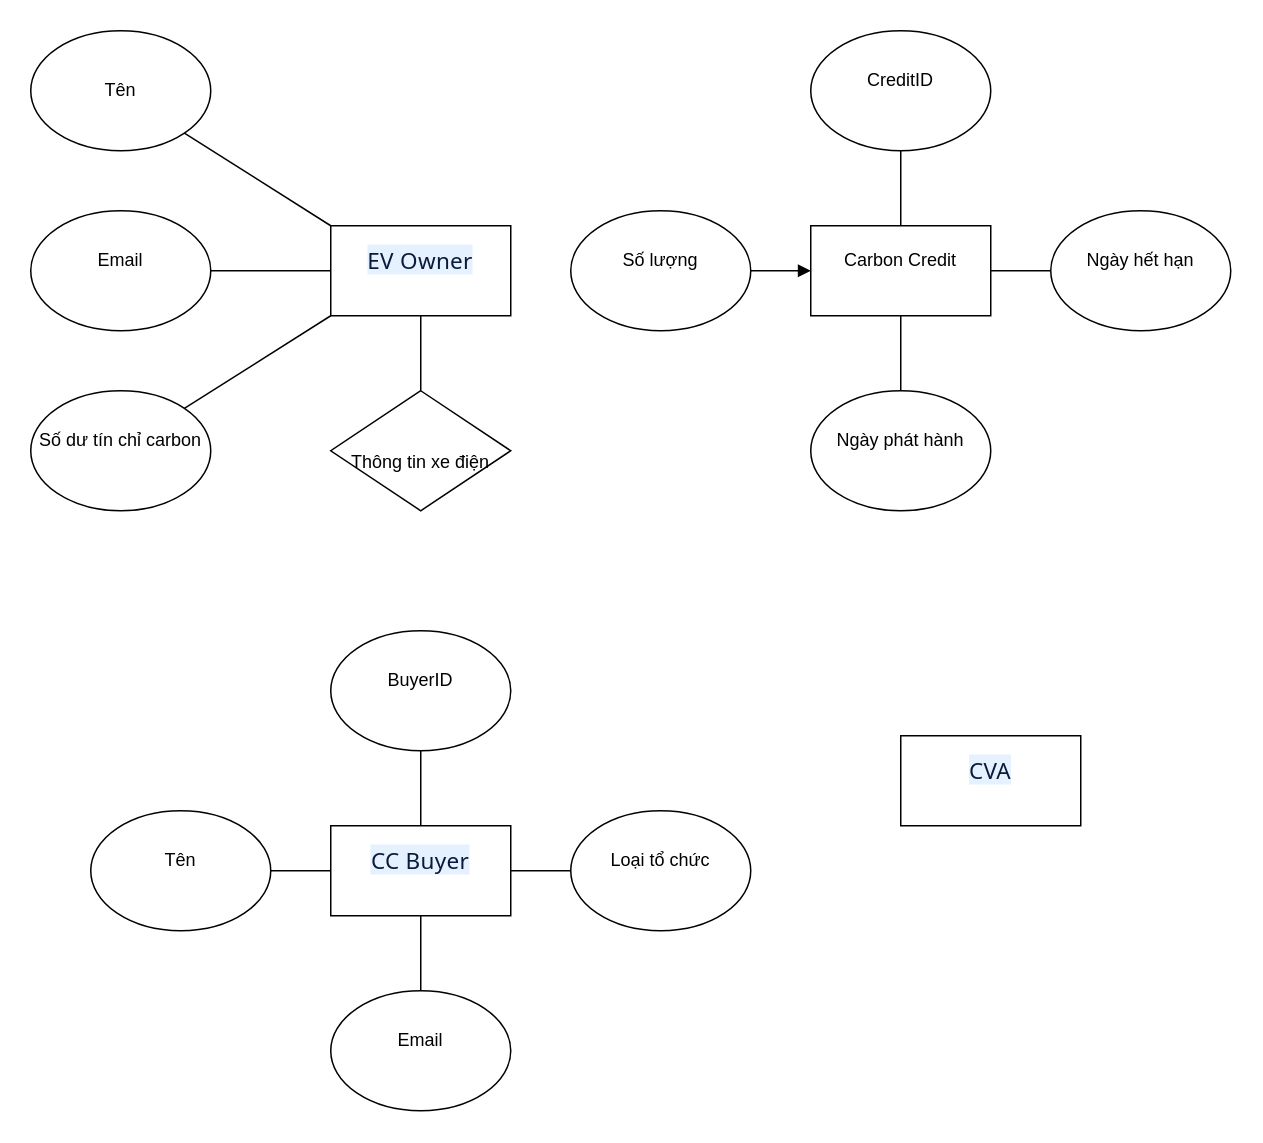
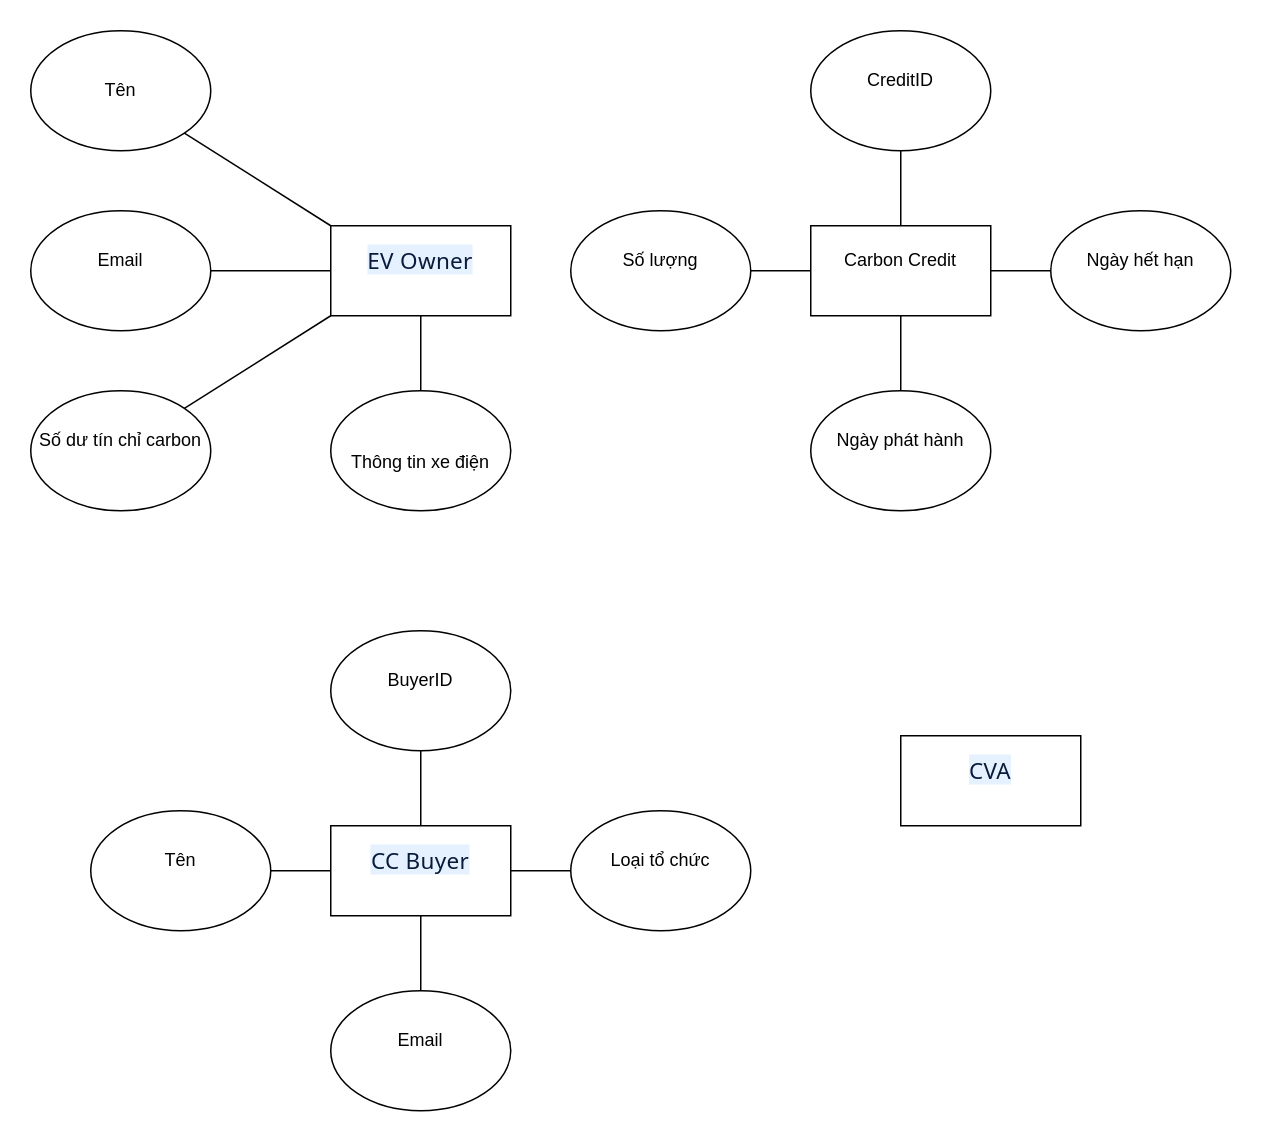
  <mxCell id="0" />
  <mxCell id="1" parent="0" />
  <mxCell id="2" value="&#10;&lt;span style=&quot;color: rgb(8, 27, 58); font-family: SegoeuiPc, &amp;quot;Segoe UI&amp;quot;, &amp;quot;San Francisco&amp;quot;, &amp;quot;Helvetica Neue&amp;quot;, Helvetica, &amp;quot;Lucida Grande&amp;quot;, Roboto, Ubuntu, Tahoma, &amp;quot;Microsoft Sans Serif&amp;quot;, Arial, sans-serif; font-size: 15px; font-style: normal; font-variant-ligatures: normal; font-variant-caps: normal; font-weight: 400; letter-spacing: 0.2px; orphans: 2; text-align: start; text-indent: 0px; text-transform: none; white-space: pre-wrap; widows: 2; word-spacing: 0px; -webkit-text-stroke-width: 0px; background-color: rgb(229, 241, 255); text-decoration-thickness: initial; text-decoration-style: initial; text-decoration-color: initial; display: inline !important; float: none;&quot;&gt;EV Owner&lt;/span&gt;&#10;&#10;" style="rounded=0;whiteSpace=wrap;html=1;" vertex="1" parent="1"><mxGeometry x="220" y="150" width="120" height="60" as="geometry" /></mxCell>
  <mxCell id="3" value="&#10;&lt;span style=&quot;color: rgb(8, 27, 58); font-family: SegoeuiPc, &amp;quot;Segoe UI&amp;quot;, &amp;quot;San Francisco&amp;quot;, &amp;quot;Helvetica Neue&amp;quot;, Helvetica, &amp;quot;Lucida Grande&amp;quot;, Roboto, Ubuntu, Tahoma, &amp;quot;Microsoft Sans Serif&amp;quot;, Arial, sans-serif; font-size: 15px; font-style: normal; font-variant-ligatures: normal; font-variant-caps: normal; font-weight: 400; letter-spacing: 0.2px; orphans: 2; text-align: start; text-indent: 0px; text-transform: none; white-space: pre-wrap; widows: 2; word-spacing: 0px; -webkit-text-stroke-width: 0px; background-color: rgb(229, 241, 255); text-decoration-thickness: initial; text-decoration-style: initial; text-decoration-color: initial; display: inline !important; float: none;&quot;&gt;CC Buyer&lt;/span&gt;&#10;&#10;" style="rounded=0;whiteSpace=wrap;html=1;" vertex="1" parent="1"><mxGeometry x="220" y="550" width="120" height="60" as="geometry" /></mxCell>
  <mxCell id="4" value="&#10;&lt;span style=&quot;color: rgb(8, 27, 58); font-family: SegoeuiPc, &amp;quot;Segoe UI&amp;quot;, &amp;quot;San Francisco&amp;quot;, &amp;quot;Helvetica Neue&amp;quot;, Helvetica, &amp;quot;Lucida Grande&amp;quot;, Roboto, Ubuntu, Tahoma, &amp;quot;Microsoft Sans Serif&amp;quot;, Arial, sans-serif; font-size: 15px; font-style: normal; font-variant-ligatures: normal; font-variant-caps: normal; font-weight: 400; letter-spacing: 0.2px; orphans: 2; text-align: start; text-indent: 0px; text-transform: none; white-space: pre-wrap; widows: 2; word-spacing: 0px; -webkit-text-stroke-width: 0px; background-color: rgb(229, 241, 255); text-decoration-thickness: initial; text-decoration-style: initial; text-decoration-color: initial; display: inline !important; float: none;&quot;&gt;CVA&lt;/span&gt;&#10;&#10;" style="rounded=0;whiteSpace=wrap;html=1;" vertex="1" parent="1"><mxGeometry x="600" y="490" width="120" height="60" as="geometry" /></mxCell>
  <mxCell id="5" value="&#10;Email&#10;&#10;" style="ellipse;whiteSpace=wrap;html=1;" vertex="1" parent="1"><mxGeometry y="140" width="120" height="80" as="geometry" x="20" /></mxCell>
  <mxCell id="6" value="&#10;Số dư tín chỉ carbon&#10;&#10;" style="ellipse;whiteSpace=wrap;html=1;" vertex="1" parent="1"><mxGeometry y="260" width="120" height="80" as="geometry" x="20" /></mxCell>
  <mxCell id="7" value="Tên" style="ellipse;whiteSpace=wrap;html=1;" vertex="1" parent="1"><mxGeometry width="120" height="80" as="geometry" x="20" y="20" /></mxCell>
- <mxCell id="8" value="&lt;br&gt;Thông tin xe điện" style="rhombus;whiteSpace=wrap;html=1;" vertex="1" parent="1"><mxGeometry x="220" y="260" width="120" height="80" as="geometry" /></mxCell>
+ <mxCell id="8" value="&lt;br&gt;Thông tin xe điện" style="ellipse;whiteSpace=wrap;html=1;" vertex="1" parent="1"><mxGeometry x="220" y="260" width="120" height="80" as="geometry" /></mxCell>
  <mxCell id="9" value="" style="endArrow=none;html=1;rounded=0;exitX=0.5;exitY=0;exitDx=0;exitDy=0;entryX=0.5;entryY=1;entryDx=0;entryDy=0;" edge="1" parent="1" source="8" target="2"><mxGeometry width="50" height="50" relative="1" as="geometry"><mxPoint x="230" y="260" as="sourcePoint" /><mxPoint x="280" y="210" as="targetPoint" /></mxGeometry></mxCell>
  <mxCell id="10" value="" style="endArrow=none;html=1;rounded=0;exitX=1;exitY=0;exitDx=0;exitDy=0;entryX=0;entryY=1;entryDx=0;entryDy=0;" edge="1" parent="1" source="6" target="2"><mxGeometry width="50" height="50" relative="1" as="geometry"><mxPoint x="230" y="260" as="sourcePoint" /><mxPoint x="280" y="210" as="targetPoint" /></mxGeometry></mxCell>
  <mxCell id="11" value="" style="endArrow=none;html=1;rounded=0;exitX=1;exitY=0.5;exitDx=0;exitDy=0;entryX=0;entryY=0.5;entryDx=0;entryDy=0;" edge="1" parent="1" source="5" target="2"><mxGeometry width="50" height="50" relative="1" as="geometry"><mxPoint x="230" y="260" as="sourcePoint" /><mxPoint x="280" y="210" as="targetPoint" /></mxGeometry></mxCell>
  <mxCell id="12" value="" style="endArrow=none;html=1;rounded=0;exitX=1;exitY=1;exitDx=0;exitDy=0;entryX=0;entryY=0;entryDx=0;entryDy=0;" edge="1" parent="1" source="7" target="2"><mxGeometry width="50" height="50" relative="1" as="geometry"><mxPoint x="180" y="120" as="sourcePoint" /><mxPoint x="230" y="70" as="targetPoint" /></mxGeometry></mxCell>
  <mxCell id="13" value="&#10;Carbon Credit&#10;&#10;" style="rounded=0;whiteSpace=wrap;html=1;" vertex="1" parent="1"><mxGeometry x="540" y="150" width="120" height="60" as="geometry" /></mxCell>
  <mxCell id="14" value="&#10;CreditID&#10;&#10;" style="ellipse;whiteSpace=wrap;html=1;" vertex="1" parent="1"><mxGeometry x="540" width="120" height="80" as="geometry" y="20" /></mxCell>
  <mxCell id="15" value="&#10;Ngày hết hạn&#10;&#10;" style="ellipse;whiteSpace=wrap;html=1;" vertex="1" parent="1"><mxGeometry x="700" y="140" width="120" height="80" as="geometry" /></mxCell>
  <mxCell id="16" value="&#10;Số lượng&#10;&#10;" style="ellipse;whiteSpace=wrap;html=1;" vertex="1" parent="1"><mxGeometry x="380" y="140" width="120" height="80" as="geometry" /></mxCell>
  <mxCell id="17" value="&#10;Ngày phát hành&#10;&#10;" style="ellipse;whiteSpace=wrap;html=1;" vertex="1" parent="1"><mxGeometry x="540" y="260" width="120" height="80" as="geometry" /></mxCell>
- <mxCell id="18" value="" style="endArrow=block;html=1;rounded=0;exitX=1;exitY=0.5;exitDx=0;exitDy=0;entryX=0;entryY=0.5;entryDx=0;entryDy=0;" edge="1" parent="1" source="16" target="13"><mxGeometry width="50" height="50" relative="1" as="geometry"><mxPoint x="470" y="280" as="sourcePoint" /><mxPoint x="568" y="342" as="targetPoint" /></mxGeometry></mxCell>
+ <mxCell id="18" value="" style="endArrow=none;html=1;rounded=0;exitX=1;exitY=0.5;exitDx=0;exitDy=0;entryX=0;entryY=0.5;entryDx=0;entryDy=0;" edge="1" parent="1" source="16" target="13"><mxGeometry width="50" height="50" relative="1" as="geometry"><mxPoint x="470" y="280" as="sourcePoint" /><mxPoint x="568" y="342" as="targetPoint" /></mxGeometry></mxCell>
  <mxCell id="19" value="" style="endArrow=none;html=1;rounded=0;exitX=0.5;exitY=1;exitDx=0;exitDy=0;entryX=0.5;entryY=0;entryDx=0;entryDy=0;" edge="1" parent="1" source="13" target="17"><mxGeometry width="50" height="50" relative="1" as="geometry"><mxPoint x="540" y="280" as="sourcePoint" /><mxPoint x="638" y="342" as="targetPoint" /></mxGeometry></mxCell>
  <mxCell id="20" value="" style="endArrow=none;html=1;rounded=0;exitX=1;exitY=0.5;exitDx=0;exitDy=0;entryX=0;entryY=0.5;entryDx=0;entryDy=0;" edge="1" parent="1" source="13" target="15"><mxGeometry width="50" height="50" relative="1" as="geometry"><mxPoint x="700" y="180" as="sourcePoint" /><mxPoint x="798" y="242" as="targetPoint" /></mxGeometry></mxCell>
  <mxCell id="21" value="" style="endArrow=none;html=1;rounded=0;exitX=0.5;exitY=1;exitDx=0;exitDy=0;entryX=0.5;entryY=0;entryDx=0;entryDy=0;" edge="1" parent="1" source="14" target="13"><mxGeometry width="50" height="50" relative="1" as="geometry"><mxPoint x="600" y="100" as="sourcePoint" /><mxPoint x="698" y="162" as="targetPoint" /></mxGeometry></mxCell>
  <mxCell id="22" value="&#10;BuyerID&#10;&#10;" style="ellipse;whiteSpace=wrap;html=1;" vertex="1" parent="1"><mxGeometry x="220" y="420" width="120" height="80" as="geometry" /></mxCell>
  <mxCell id="23" value="&#10;Tên&#10;&#10;" style="ellipse;whiteSpace=wrap;html=1;" vertex="1" parent="1"><mxGeometry x="60" y="540" width="120" height="80" as="geometry" /></mxCell>
  <mxCell id="24" value="&#10;Email&#10;&#10;" style="ellipse;whiteSpace=wrap;html=1;" vertex="1" parent="1"><mxGeometry x="220" y="660" width="120" height="80" as="geometry" /></mxCell>
  <mxCell id="25" value="&#10;Loại tổ chức&#10;&#10;" style="ellipse;whiteSpace=wrap;html=1;" vertex="1" parent="1"><mxGeometry x="380" y="540" width="120" height="80" as="geometry" /></mxCell>
  <mxCell id="26" value="" style="endArrow=none;html=1;rounded=0;exitX=0.5;exitY=1;exitDx=0;exitDy=0;entryX=0.5;entryY=0;entryDx=0;entryDy=0;" edge="1" parent="1" source="22" target="3"><mxGeometry width="50" height="50" relative="1" as="geometry"><mxPoint x="330" y="510" as="sourcePoint" /><mxPoint x="380" y="460" as="targetPoint" /></mxGeometry></mxCell>
  <mxCell id="27" value="" style="endArrow=none;html=1;rounded=0;exitX=0.5;exitY=1;exitDx=0;exitDy=0;entryX=0.5;entryY=0;entryDx=0;entryDy=0;" edge="1" parent="1" source="3" target="24"><mxGeometry width="50" height="50" relative="1" as="geometry"><mxPoint x="250" y="550" as="sourcePoint" /><mxPoint x="250" y="600" as="targetPoint" /></mxGeometry></mxCell>
  <mxCell id="28" value="" style="endArrow=none;html=1;rounded=0;exitX=1;exitY=0.5;exitDx=0;exitDy=0;entryX=0;entryY=0.5;entryDx=0;entryDy=0;" edge="1" parent="1" source="23" target="3"><mxGeometry width="50" height="50" relative="1" as="geometry"><mxPoint x="210" y="590" as="sourcePoint" /><mxPoint x="210" y="640" as="targetPoint" /></mxGeometry></mxCell>
  <mxCell id="29" value="" style="endArrow=none;html=1;rounded=0;exitX=0;exitY=0.5;exitDx=0;exitDy=0;entryX=1;entryY=0.5;entryDx=0;entryDy=0;" edge="1" parent="1" source="25" target="3"><mxGeometry width="50" height="50" relative="1" as="geometry"><mxPoint x="410" y="610" as="sourcePoint" /><mxPoint x="410" y="660" as="targetPoint" /></mxGeometry></mxCell>
